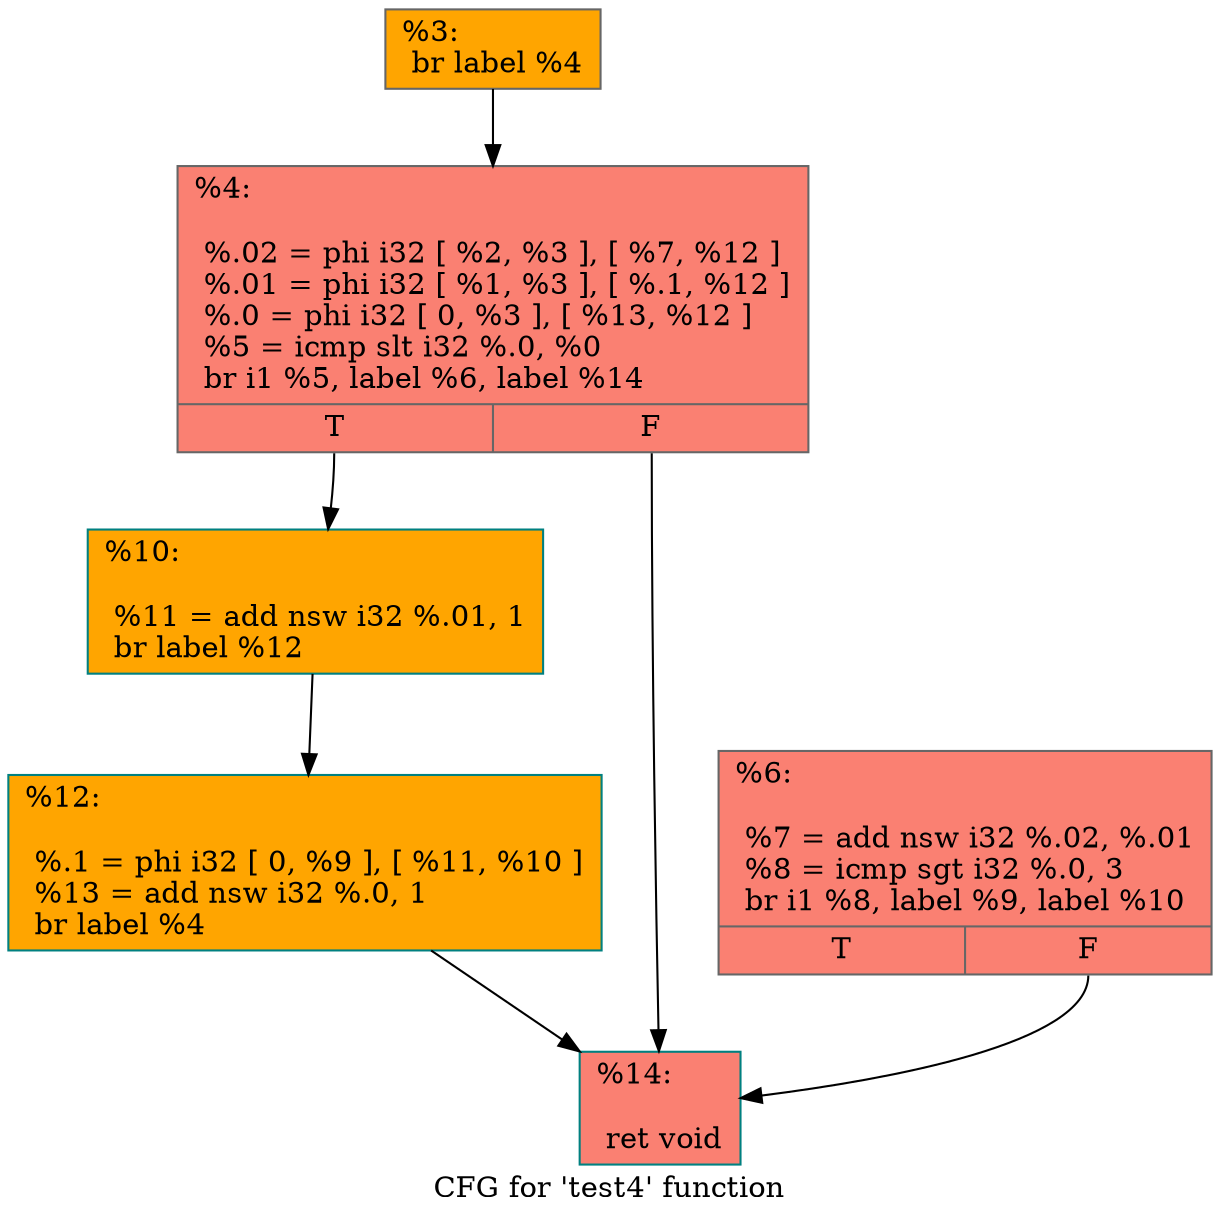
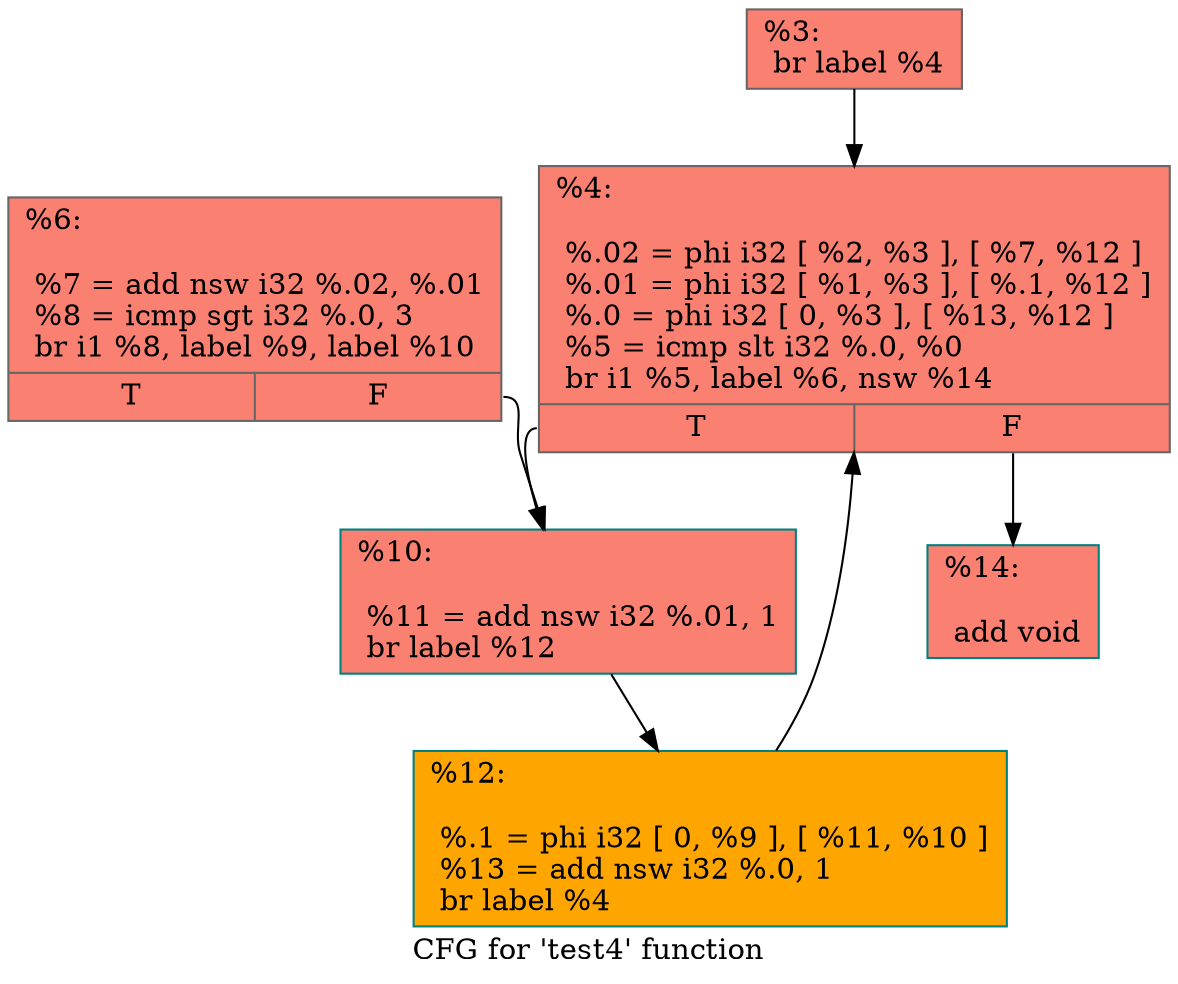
  digraph {
    label="CFG for 'test4' function"
    node [color=gray40 fillcolor=salmon shape=record style=filled]
-   n1 [fillcolor=orange label="{%3:\l  br label %4\l}"]
-   n2 [label="{%4:\l\l  %.02 = phi i32 [ %2, %3 ], [ %7, %12 ]\l  %.01 = phi i32 [ %1, %3 ], [ %.1, %12 ]\l  %.0 = phi i32 [ 0, %3 ], [ %13, %12 ]\l  %5 = icmp slt i32 %.0, %0\l  br i1 %5, label %6, label %14\l|{<s0>T|<s1>F}}"]
-   n3 [color=teal label="{%14:\l\l  ret void\l}"]
-   n4 [color=teal fillcolor=orange label="{%10:\l\l  %11 = add nsw i32 %.01, 1\l  br label %12\l}"]
+   n1 [label="{%3:\l  br label %4\l}"]
+   n2 [label="{%4:\l\l  %.02 = phi i32 [ %2, %3 ], [ %7, %12 ]\l  %.01 = phi i32 [ %1, %3 ], [ %.1, %12 ]\l  %.0 = phi i32 [ 0, %3 ], [ %13, %12 ]\l  %5 = icmp slt i32 %.0, %0\l  br i1 %5, label %6, nsw %14\l|{<s0>T|<s1>F}}"]
+   n3 [color=teal label="{%14:\l\l  add void\l}"]
+   n4 [color=teal label="{%10:\l\l  %11 = add nsw i32 %.01, 1\l  br label %12\l}"]
    n5 [label="{%6:\l\l  %7 = add nsw i32 %.02, %.01\l  %8 = icmp sgt i32 %.0, 3\l  br i1 %8, label %9, label %10\l|{<s0>T|<s1>F}}"]
    n6 [color=teal fillcolor=orange label="{%12:\l\l  %.1 = phi i32 [ 0, %9 ], [ %11, %10 ]\l  %13 = add nsw i32 %.0, 1\l  br label %4\l}"]
    n1 -> n2
    n2 -> n3 [tailport=s1]
    n2 -> n4 [tailport=s0]
    n4 -> n6
-   n5 -> n3 [tailport=s1]
-   n6 -> n3
+   n5 -> n4 [tailport=s1]
+   n6 -> n2
  }
